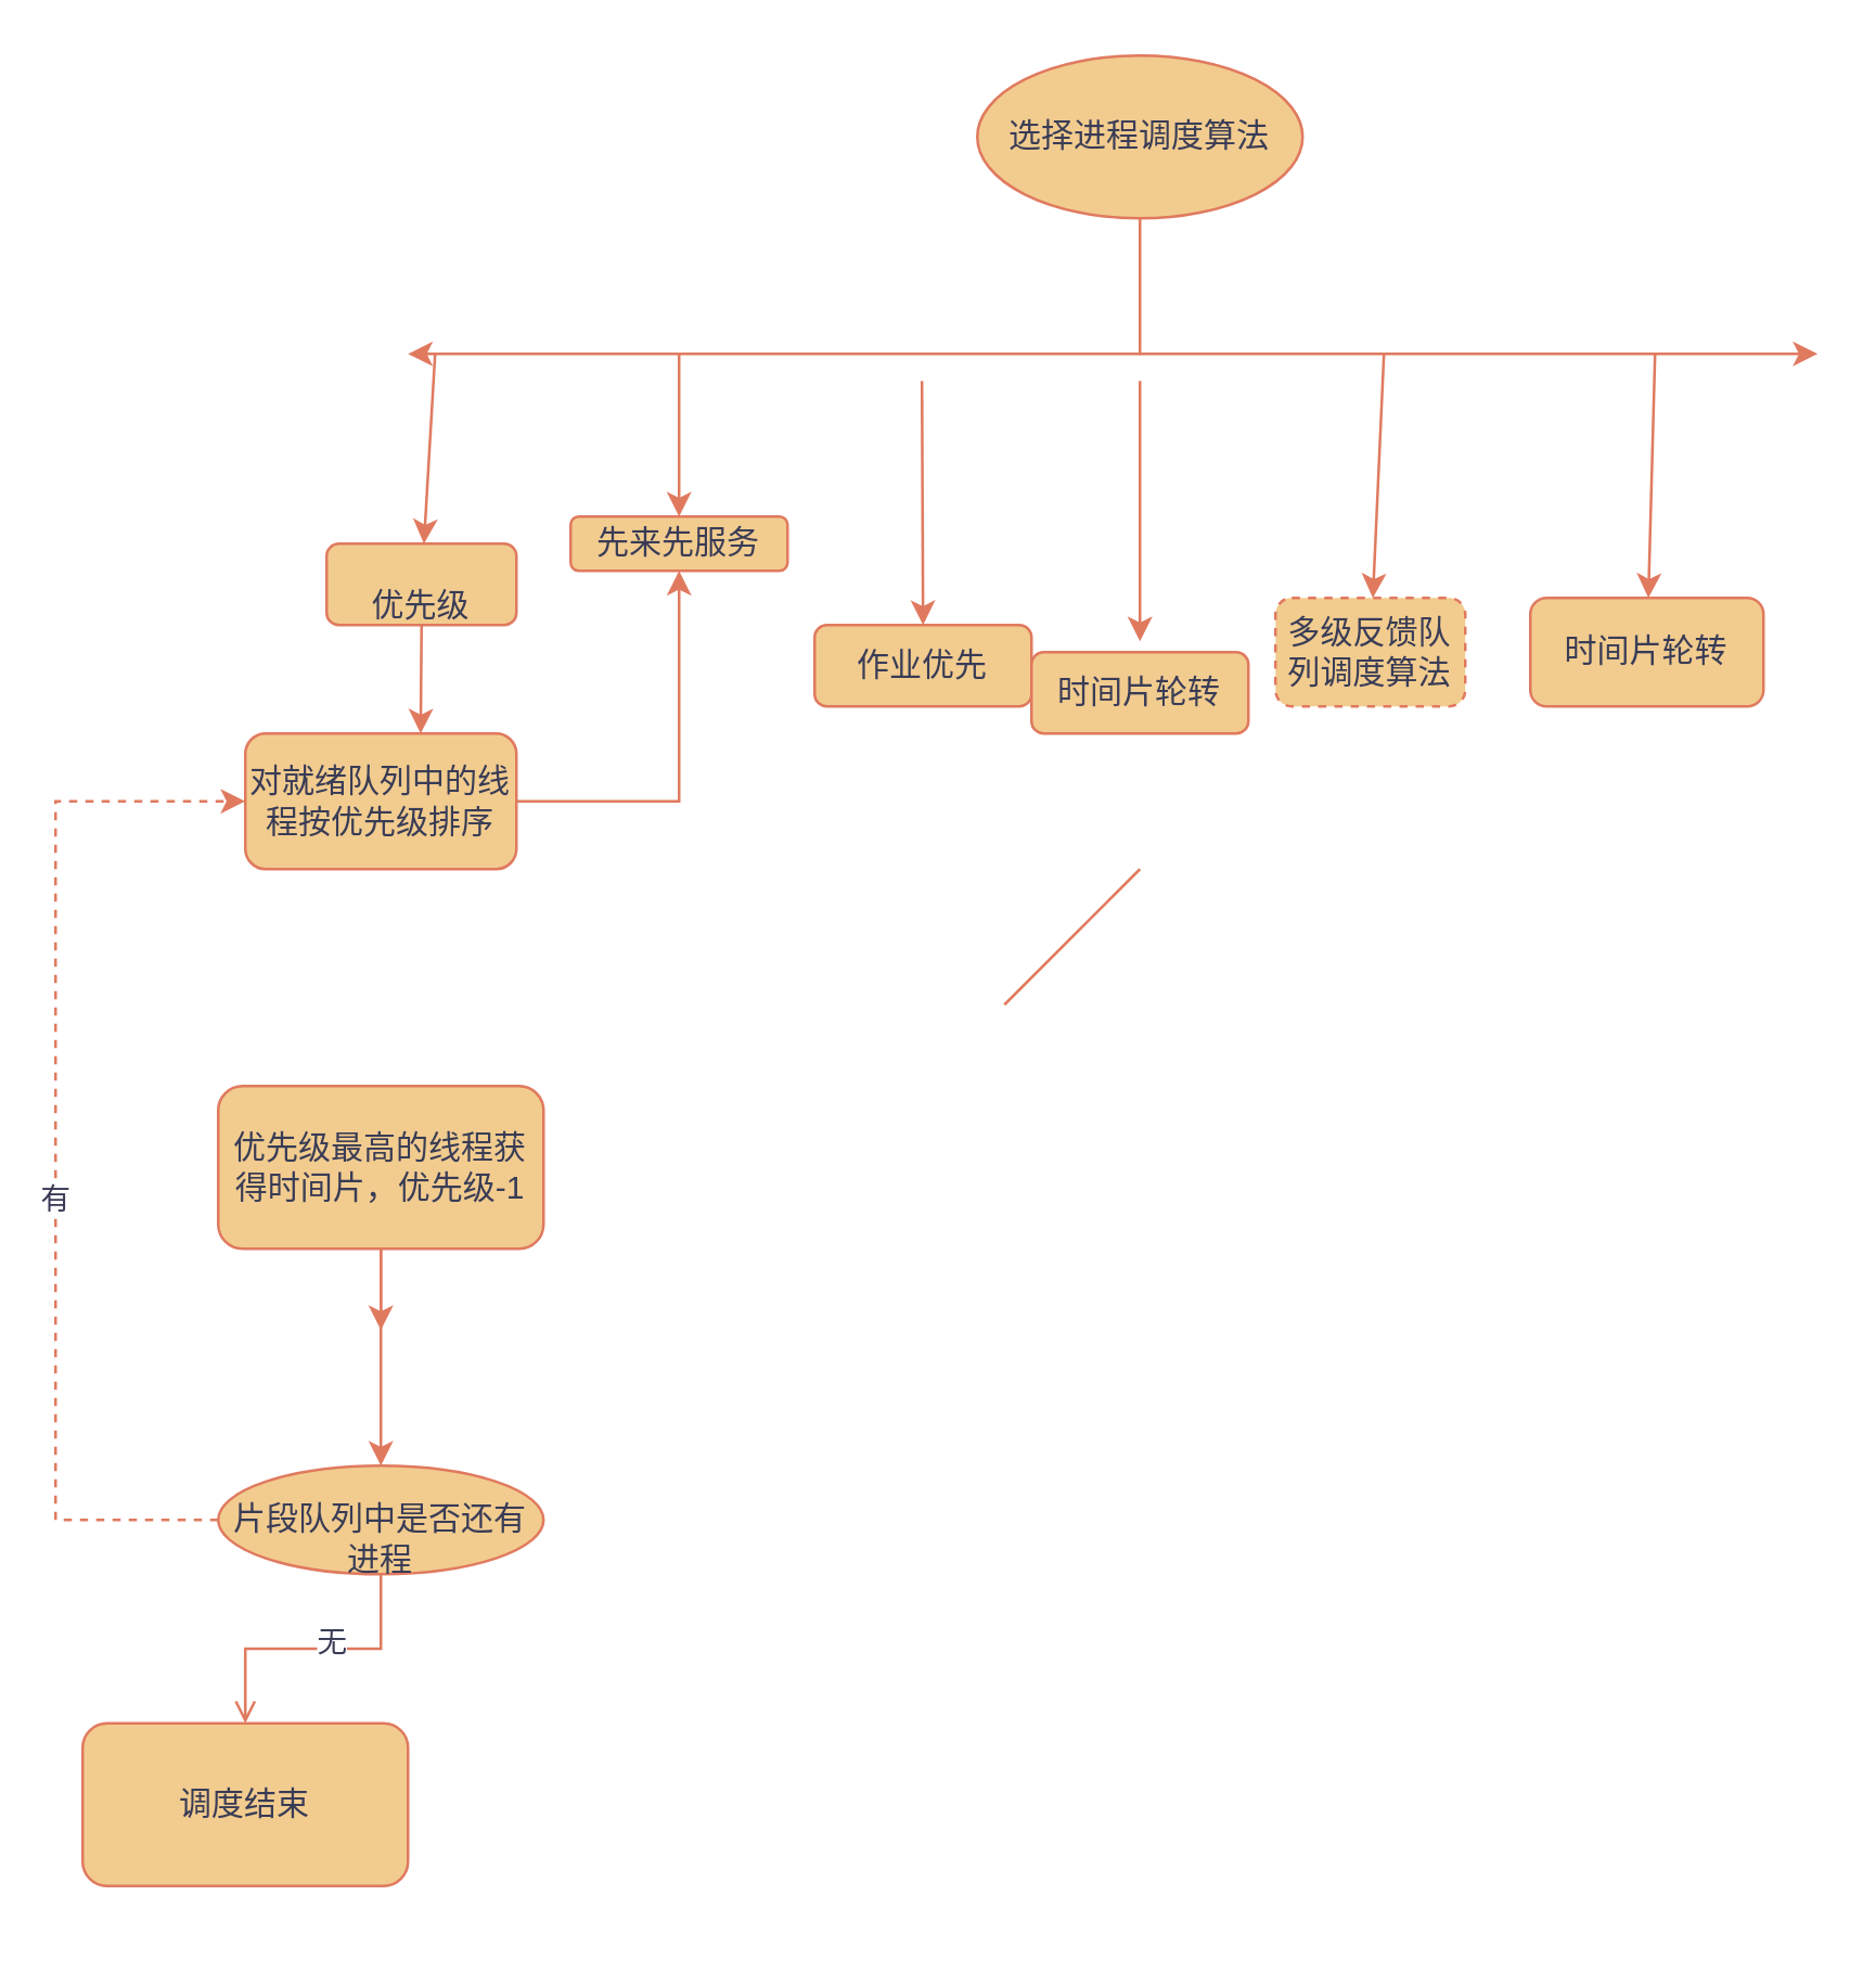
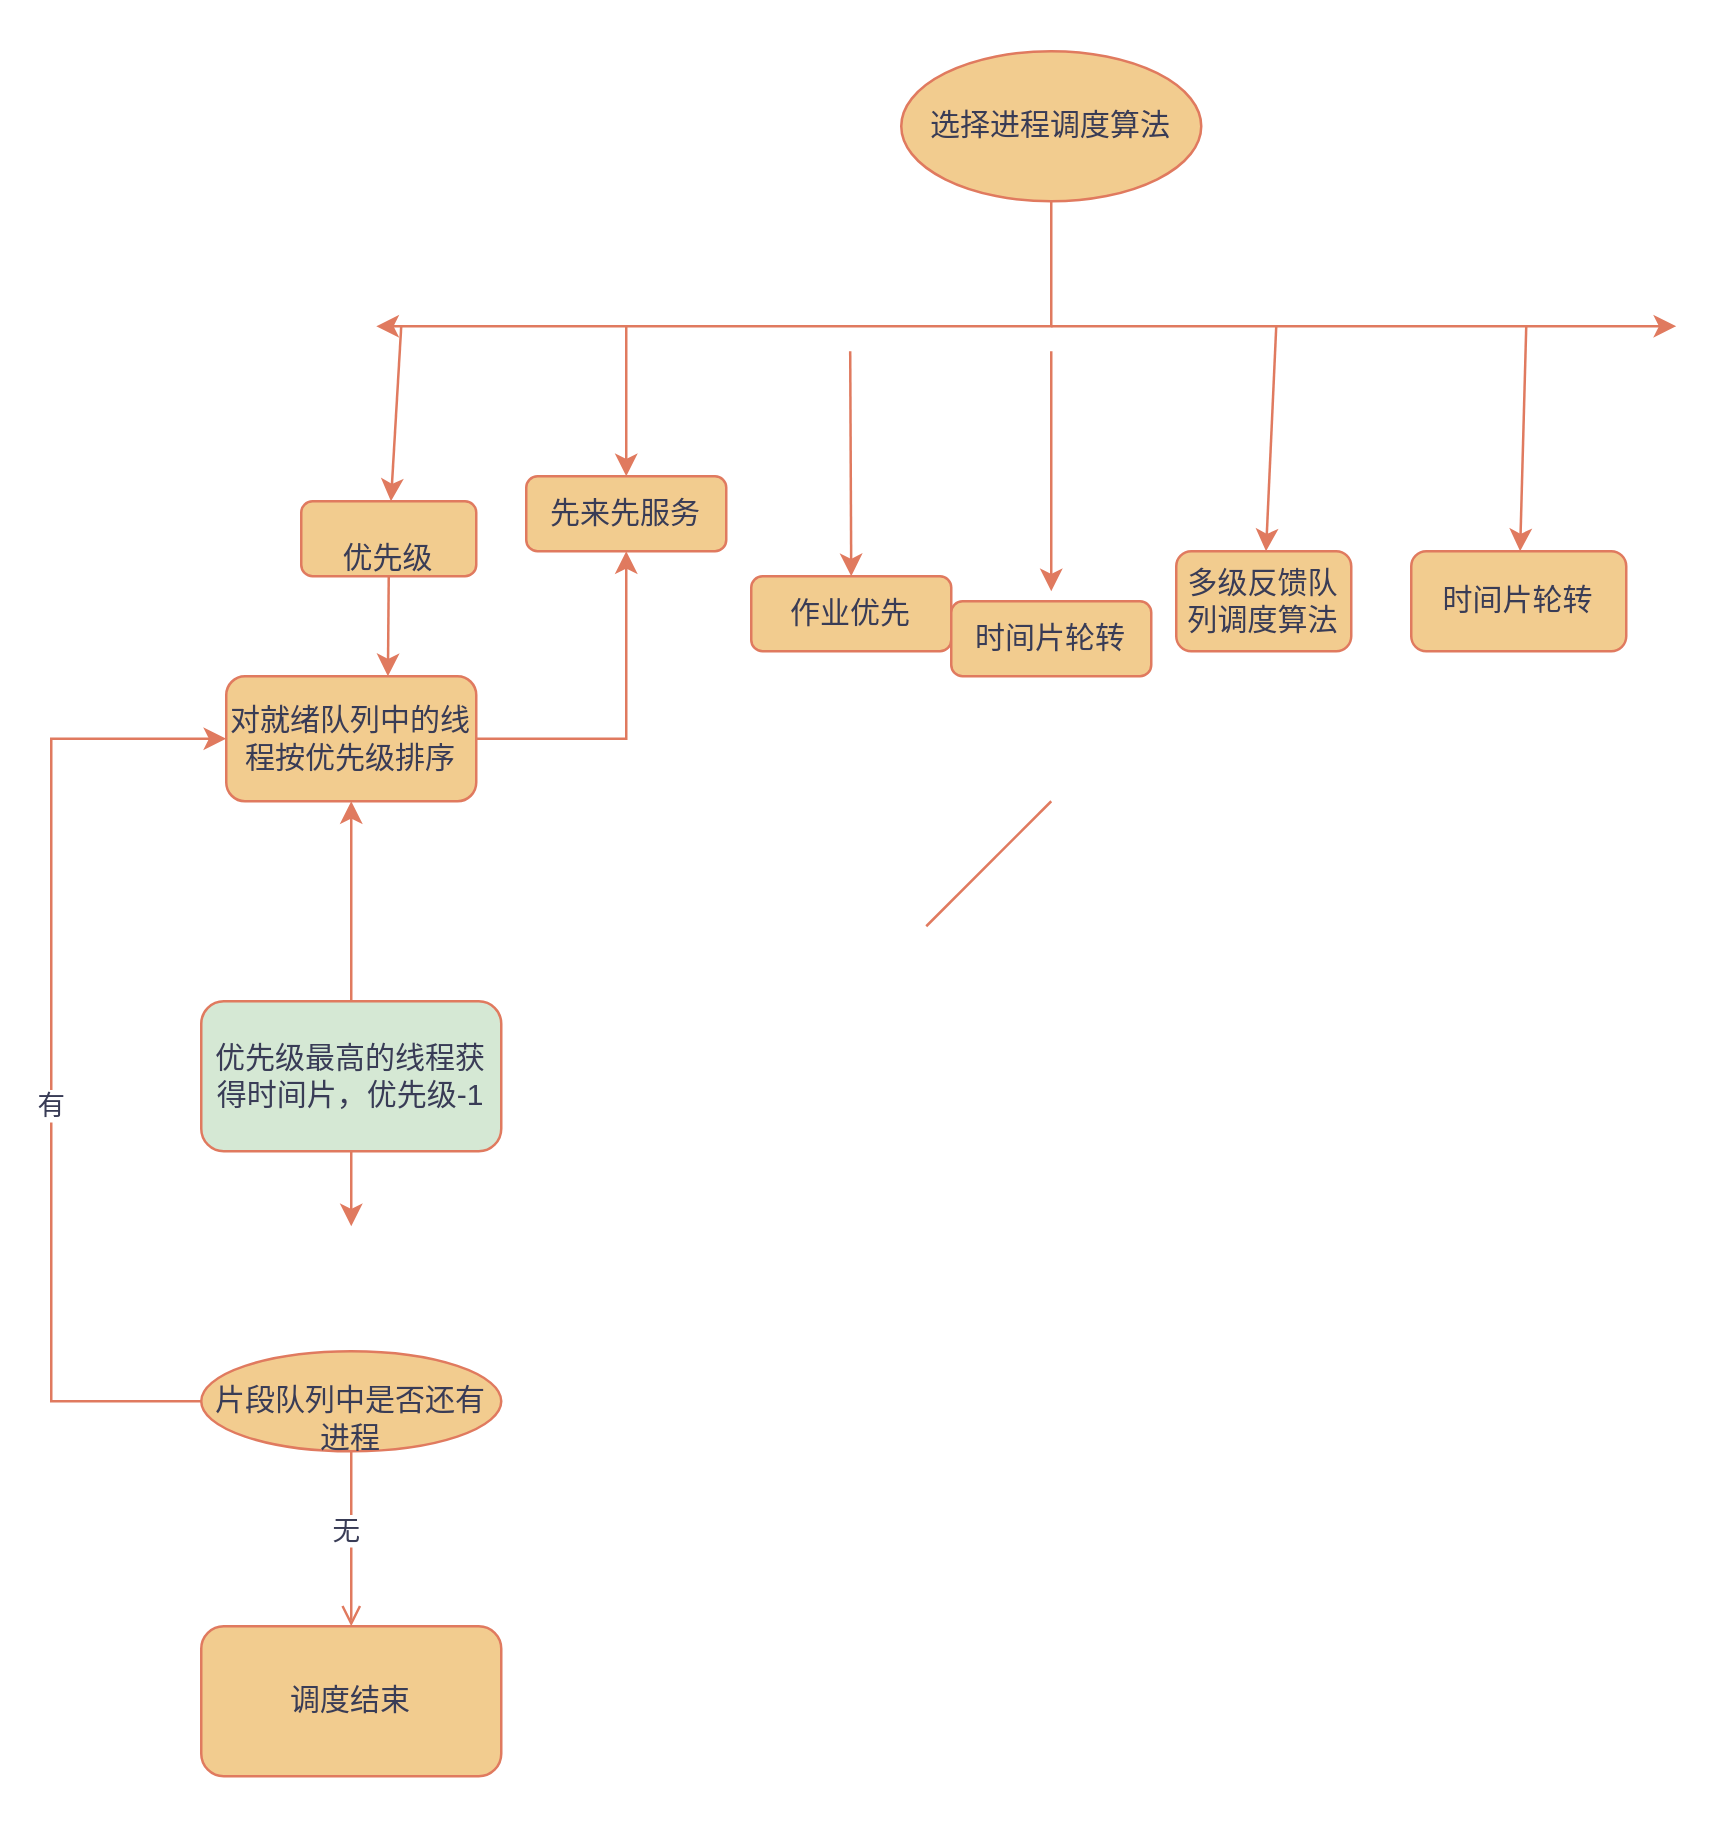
  <mxCell id="0" />
  <mxCell id="1" parent="0" />
  <mxCell id="2" style="edgeStyle=orthogonalEdgeStyle;rounded=0;orthogonalLoop=1;jettySize=auto;html=1;labelBackgroundColor=none;fontColor=default;strokeColor=#E07A5F;" edge="1" parent="1" source="3"><mxGeometry relative="1" as="geometry"><mxPoint x="150" y="130" as="targetPoint" /><Array as="points"><mxPoint x="420" y="100" /><mxPoint x="420" y="100" /></Array></mxGeometry></mxCell>
  <mxCell id="3" value="选择进程调度算法" style="ellipse;whiteSpace=wrap;html=1;labelBackgroundColor=none;fillColor=#F2CC8F;strokeColor=#E07A5F;fontColor=#393C56;" vertex="1" parent="1"><mxGeometry x="360" y="20" width="120" height="60" as="geometry" /></mxCell>
  <mxCell id="4" value="" style="endArrow=classic;html=1;rounded=0;labelBackgroundColor=none;fontColor=default;strokeColor=#E07A5F;" edge="1" parent="1"><mxGeometry width="50" height="50" relative="1" as="geometry"><mxPoint x="420" y="130" as="sourcePoint" /><mxPoint x="670" y="130" as="targetPoint" /></mxGeometry></mxCell>
  <mxCell id="5" value="" style="endArrow=classic;html=1;rounded=0;labelBackgroundColor=none;fontColor=default;strokeColor=#E07A5F;" edge="1" parent="1"><mxGeometry width="50" height="50" relative="1" as="geometry"><mxPoint x="339.58" y="140" as="sourcePoint" /><mxPoint x="340" y="230" as="targetPoint" /></mxGeometry></mxCell>
  <mxCell id="6" value="" style="endArrow=classic;html=1;rounded=0;labelBackgroundColor=none;fontColor=default;strokeColor=#E07A5F;" edge="1" parent="1"><mxGeometry width="50" height="50" relative="1" as="geometry"><mxPoint x="420" y="140" as="sourcePoint" /><mxPoint x="420" y="236" as="targetPoint" /></mxGeometry></mxCell>
  <mxCell id="7" value="作业优先" style="rounded=1;whiteSpace=wrap;html=1;labelBackgroundColor=none;fillColor=#F2CC8F;strokeColor=#E07A5F;fontColor=#393C56;" vertex="1" parent="1"><mxGeometry x="300" y="230" width="80" height="30" as="geometry" /></mxCell>
  <mxCell id="8" value="时间片轮转&lt;br&gt;" style="rounded=1;whiteSpace=wrap;html=1;labelBackgroundColor=none;fillColor=#F2CC8F;strokeColor=#E07A5F;fontColor=#393C56;" vertex="1" parent="1"><mxGeometry x="380" y="240" width="80" height="30" as="geometry" /></mxCell>
  <mxCell id="9" value="" style="endArrow=classic;html=1;rounded=0;labelBackgroundColor=none;fontColor=default;strokeColor=#E07A5F;" edge="1" parent="1" target="10"><mxGeometry width="50" height="50" relative="1" as="geometry"><mxPoint x="610" y="130" as="sourcePoint" /><mxPoint x="610" y="340" as="targetPoint" /><Array as="points" /></mxGeometry></mxCell>
  <mxCell id="10" value="时间片轮转" style="rounded=1;whiteSpace=wrap;html=1;labelBackgroundColor=none;fillColor=#F2CC8F;strokeColor=#E07A5F;fontColor=#393C56;" vertex="1" parent="1"><mxGeometry x="564" y="220" width="86" height="40" as="geometry" /></mxCell>
  <mxCell id="11" value="" style="endArrow=classic;html=1;rounded=0;labelBackgroundColor=none;fontColor=default;strokeColor=#E07A5F;" edge="1" parent="1" target="12"><mxGeometry width="50" height="50" relative="1" as="geometry"><mxPoint x="510" y="130" as="sourcePoint" /><mxPoint x="510" y="350" as="targetPoint" /></mxGeometry></mxCell>
- <mxCell id="12" value="多级反馈队列调度算法" style="rounded=1;whiteSpace=wrap;html=1;labelBackgroundColor=none;fillColor=#F2CC8F;strokeColor=#E07A5F;fontColor=#393C56;dashed=1;" vertex="1" parent="1"><mxGeometry x="470" y="220" width="70" height="40" as="geometry" /></mxCell>
+ <mxCell id="12" value="多级反馈队列调度算法" style="rounded=1;whiteSpace=wrap;html=1;labelBackgroundColor=none;fillColor=#F2CC8F;strokeColor=#E07A5F;fontColor=#393C56;" vertex="1" parent="1"><mxGeometry x="470" y="220" width="70" height="40" as="geometry" /></mxCell>
  <mxCell id="13" value="" style="endArrow=classic;html=1;rounded=0;labelBackgroundColor=none;fontColor=default;strokeColor=#E07A5F;" edge="1" parent="1" target="14"><mxGeometry width="50" height="50" relative="1" as="geometry"><mxPoint x="250" y="130" as="sourcePoint" /><mxPoint x="250" y="330" as="targetPoint" /><Array as="points" /></mxGeometry></mxCell>
- <mxCell id="14" value="先来先服务" style="rounded=1;whiteSpace=wrap;html=1;labelBackgroundColor=none;fillColor=#F2CC8F;strokeColor=#E07A5F;fontColor=#393C56;" vertex="1" parent="1"><mxGeometry x="210" y="190" width="80" height="20" as="geometry" /></mxCell>
+ <mxCell id="14" value="先来先服务" style="rounded=1;whiteSpace=wrap;html=1;labelBackgroundColor=none;fillColor=#F2CC8F;strokeColor=#E07A5F;fontColor=#393C56;" vertex="1" parent="1"><mxGeometry x="210" y="190" width="80" height="30" as="geometry" /></mxCell>
  <mxCell id="15" value="" style="endArrow=classic;html=1;rounded=0;labelBackgroundColor=none;fontColor=default;strokeColor=#E07A5F;" edge="1" parent="1" target="17"><mxGeometry width="50" height="50" relative="1" as="geometry"><mxPoint x="160" y="130" as="sourcePoint" /><mxPoint x="160" y="340" as="targetPoint" /></mxGeometry></mxCell>
  <mxCell id="16" style="rounded=1;orthogonalLoop=1;jettySize=auto;html=1;exitX=0.5;exitY=1;exitDx=0;exitDy=0;curved=0;labelBackgroundColor=none;fontColor=default;strokeColor=#E07A5F;" edge="1" parent="1" source="17"><mxGeometry relative="1" as="geometry"><mxPoint x="154.667" y="270" as="targetPoint" /></mxGeometry></mxCell>
  <mxCell id="17" value="&lt;br&gt;优先级" style="rounded=1;whiteSpace=wrap;html=1;labelBackgroundColor=none;fillColor=#F2CC8F;strokeColor=#E07A5F;fontColor=#393C56;" vertex="1" parent="1"><mxGeometry x="120" y="200" width="70" height="30" as="geometry" /></mxCell>
  <mxCell id="18" value="" style="edgeStyle=orthogonalEdgeStyle;rounded=0;orthogonalLoop=1;jettySize=auto;html=1;labelBackgroundColor=none;fontColor=default;strokeColor=#E07A5F;" edge="1" parent="1" source="19" target="14"><mxGeometry relative="1" as="geometry" /></mxCell>
  <mxCell id="19" value="对就绪队列中的线程按优先级排序" style="rounded=1;whiteSpace=wrap;html=1;labelBackgroundColor=none;fillColor=#F2CC8F;strokeColor=#E07A5F;fontColor=#393C56;" vertex="1" parent="1"><mxGeometry x="90" y="270" width="100" height="50" as="geometry" /></mxCell>
- <mxCell id="20" value="" style="edgeStyle=orthogonalEdgeStyle;rounded=0;orthogonalLoop=1;jettySize=auto;html=1;labelBackgroundColor=none;fontColor=default;strokeColor=#E07A5F;" edge="1" parent="1" source="22" target="25"><mxGeometry relative="1" as="geometry" /></mxCell>
+ <mxCell id="20" value="" style="edgeStyle=orthogonalEdgeStyle;rounded=0;orthogonalLoop=1;jettySize=auto;html=1;labelBackgroundColor=none;fontColor=default;strokeColor=#E07A5F;" edge="1" parent="1" source="22" target="19"><mxGeometry relative="1" as="geometry" /></mxCell>
  <mxCell id="21" style="edgeStyle=orthogonalEdgeStyle;rounded=0;orthogonalLoop=1;jettySize=auto;html=1;labelBackgroundColor=none;fontColor=default;strokeColor=#E07A5F;" edge="1" parent="1" source="22"><mxGeometry relative="1" as="geometry"><mxPoint x="140" y="490" as="targetPoint" /></mxGeometry></mxCell>
- <mxCell id="22" value="优先级最高的线程获得时间片，优先级-1" style="whiteSpace=wrap;html=1;rounded=1;labelBackgroundColor=none;fillColor=#F2CC8F;strokeColor=#E07A5F;fontColor=#393C56;" vertex="1" parent="1"><mxGeometry x="80" y="400" width="120" height="60" as="geometry" /></mxCell>
+ <mxCell id="22" value="优先级最高的线程获得时间片，优先级-1" style="whiteSpace=wrap;html=1;rounded=1;labelBackgroundColor=none;fillColor=#d5e8d4;strokeColor=#E07A5F;fontColor=#393C56;" vertex="1" parent="1"><mxGeometry x="80" y="400" width="120" height="60" as="geometry" /></mxCell>
  <mxCell id="23" value="" style="edgeStyle=orthogonalEdgeStyle;rounded=0;orthogonalLoop=1;jettySize=auto;html=1;strokeColor=#E07A5F;fontColor=#393C56;fillColor=#F2CC8F;endArrow=open;" edge="1" parent="1" source="25" target="29"><mxGeometry relative="1" as="geometry" /></mxCell>
  <mxCell id="24" value="无" style="edgeLabel;html=1;align=center;verticalAlign=middle;resizable=0;points=[];fontColor=#393C56;" vertex="1" connectable="0" parent="23"><mxGeometry x="-0.124" y="-3" relative="1" as="geometry"><mxPoint as="offset" /></mxGeometry></mxCell>
  <mxCell id="25" value="&lt;br style=&quot;border-color: var(--border-color);&quot;&gt;片段队列中是否还有进程" style="ellipse;whiteSpace=wrap;html=1;labelBackgroundColor=none;fillColor=#F2CC8F;strokeColor=#E07A5F;fontColor=#393C56;" vertex="1" parent="1"><mxGeometry x="80" y="540" width="120" height="40" as="geometry" /></mxCell>
- <mxCell id="26" value="" style="endArrow=classic;html=1;rounded=0;strokeColor=#E07A5F;fontColor=#393C56;fillColor=#F2CC8F;edgeStyle=orthogonalEdgeStyle;exitX=0;exitY=0.5;exitDx=0;exitDy=0;entryX=0;entryY=0.5;entryDx=0;entryDy=0;dashed=1;" edge="1" parent="1" source="25" target="19"><mxGeometry width="50" height="50" relative="1" as="geometry"><mxPoint x="10" y="510" as="sourcePoint" /><mxPoint x="10" y="280" as="targetPoint" /><Array as="points"><mxPoint x="20" y="560" /><mxPoint x="20" y="295" /></Array></mxGeometry></mxCell>
+ <mxCell id="26" value="" style="endArrow=classic;html=1;rounded=0;strokeColor=#E07A5F;fontColor=#393C56;fillColor=#F2CC8F;edgeStyle=orthogonalEdgeStyle;exitX=0;exitY=0.5;exitDx=0;exitDy=0;entryX=0;entryY=0.5;entryDx=0;entryDy=0;" edge="1" parent="1" source="25" target="19"><mxGeometry width="50" height="50" relative="1" as="geometry"><mxPoint x="10" y="510" as="sourcePoint" /><mxPoint x="10" y="280" as="targetPoint" /><Array as="points"><mxPoint x="20" y="560" /><mxPoint x="20" y="295" /></Array></mxGeometry></mxCell>
  <mxCell id="27" value="有" style="edgeLabel;html=1;align=center;verticalAlign=middle;resizable=0;points=[];fontColor=#393C56;" vertex="1" connectable="0" parent="26"><mxGeometry x="-0.092" y="1" relative="1" as="geometry"><mxPoint as="offset" /></mxGeometry></mxCell>
  <mxCell id="28" value="" style="endArrow=none;html=1;rounded=0;strokeColor=#E07A5F;fontColor=#393C56;fillColor=#F2CC8F;" edge="1" parent="1"><mxGeometry width="50" height="50" relative="1" as="geometry"><mxPoint x="370" y="370" as="sourcePoint" /><mxPoint x="420" y="320" as="targetPoint" /></mxGeometry></mxCell>
- <mxCell id="29" value="调度结束" style="whiteSpace=wrap;html=1;fillColor=#F2CC8F;strokeColor=#E07A5F;fontColor=#393C56;rounded=1;labelBackgroundColor=none;" vertex="1" parent="1"><mxGeometry x="30" y="635" width="120" height="60" as="geometry" /></mxCell>
+ <mxCell id="29" value="调度结束" style="whiteSpace=wrap;html=1;fillColor=#F2CC8F;strokeColor=#E07A5F;fontColor=#393C56;rounded=1;labelBackgroundColor=none;" vertex="1" parent="1"><mxGeometry x="80" y="650" width="120" height="60" as="geometry" /></mxCell>
